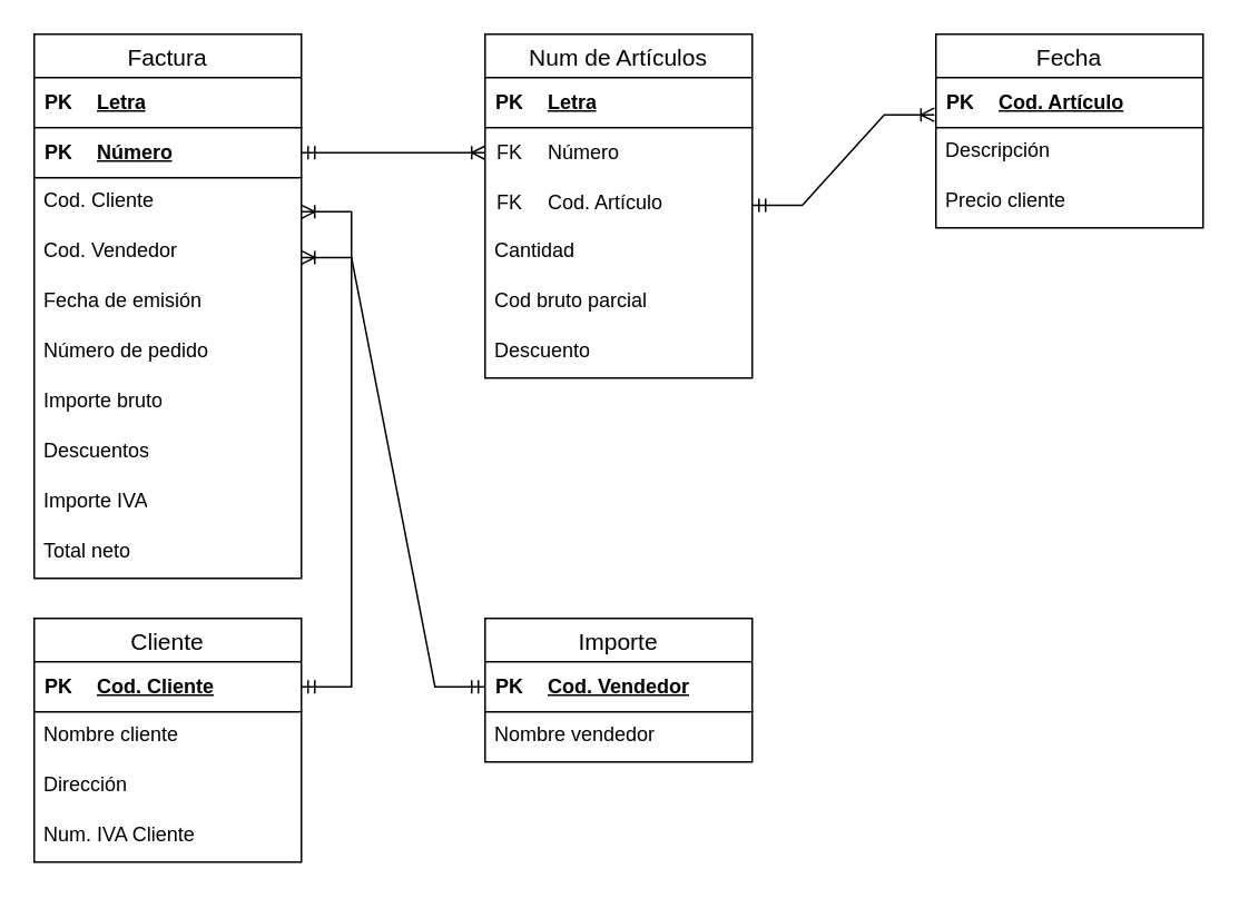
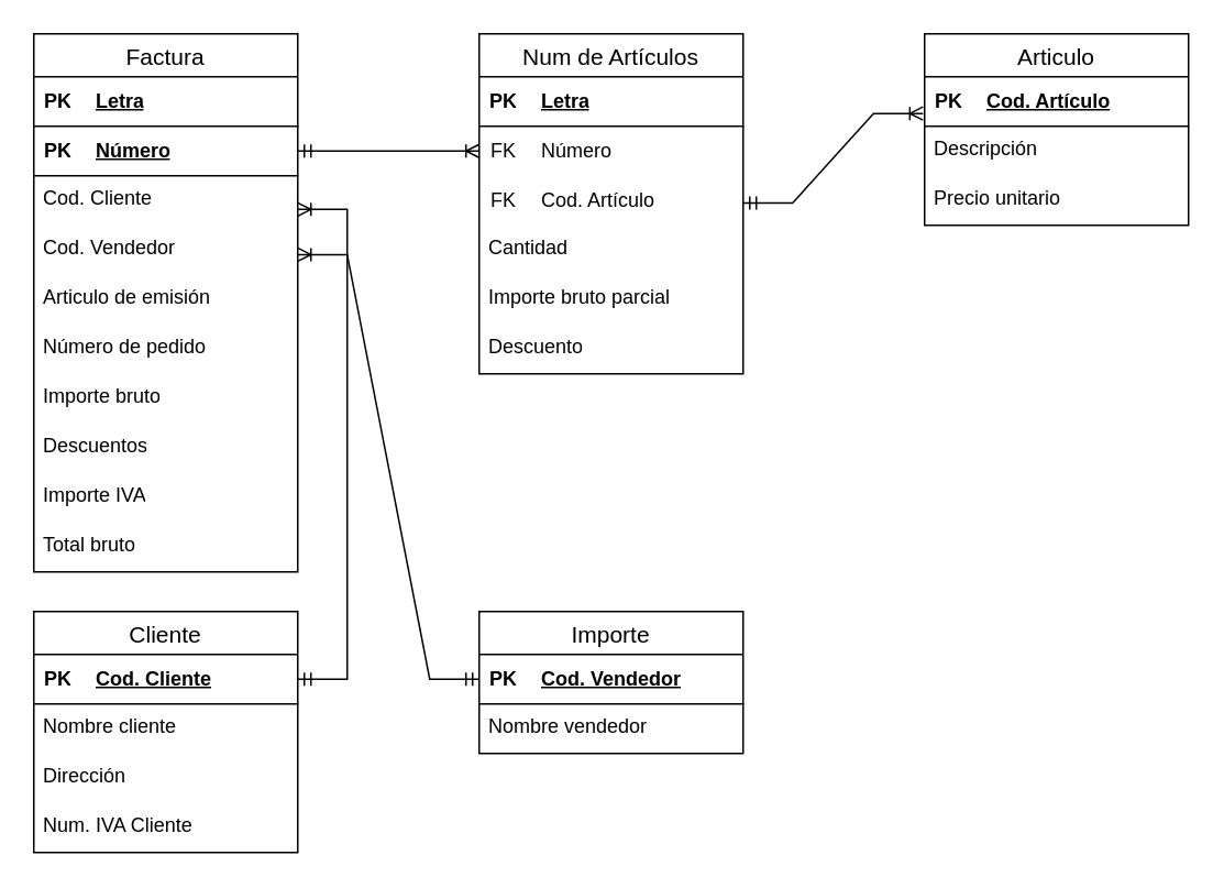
  <mxCell id="0" />
  <mxCell id="1" parent="0" />
  <mxCell id="2" value="" style="shape=tableRow;horizontal=0;startSize=0;swimlaneHead=0;swimlaneBody=0;fillColor=none;collapsible=0;dropTarget=0;points=[[0,0.5],[1,0.5]];portConstraint=eastwest;top=0;left=0;right=0;bottom=0;" parent="1" vertex="1"><mxGeometry x="20" y="230" width="180" height="50" as="geometry" /></mxCell>
  <mxCell id="3" value="" style="shape=partialRectangle;connectable=0;fillColor=none;top=0;left=0;bottom=0;right=0;editable=1;overflow=hidden;whiteSpace=wrap;html=1;" parent="2" vertex="1"><mxGeometry width="30" height="50" as="geometry"><mxRectangle width="30" height="50" as="alternateBounds" /></mxGeometry></mxCell>
  <mxCell id="4" value="Factura" style="swimlane;fontStyle=0;childLayout=stackLayout;horizontal=1;startSize=26;horizontalStack=0;resizeParent=1;resizeParentMax=0;resizeLast=0;collapsible=1;marginBottom=0;align=center;fontSize=14;" parent="1" vertex="1"><mxGeometry x="20" y="20" width="160" height="326" as="geometry" /></mxCell>
  <mxCell id="5" value="" style="shape=table;startSize=0;container=1;collapsible=1;childLayout=tableLayout;fixedRows=1;rowLines=0;fontStyle=0;align=center;resizeLast=1;strokeColor=none;fillColor=none;collapsible=0;" parent="4" vertex="1"><mxGeometry y="26" width="160" height="30" as="geometry" /></mxCell>
  <mxCell id="6" value="" style="shape=tableRow;horizontal=0;startSize=0;swimlaneHead=0;swimlaneBody=0;fillColor=none;collapsible=0;dropTarget=0;points=[[0,0.5],[1,0.5]];portConstraint=eastwest;top=0;left=0;right=0;bottom=1;" parent="5" vertex="1"><mxGeometry width="160" height="30" as="geometry" /></mxCell>
  <mxCell id="7" value="PK" style="shape=partialRectangle;connectable=0;fillColor=none;top=0;left=0;bottom=0;right=0;fontStyle=1;overflow=hidden;whiteSpace=wrap;html=1;" parent="6" vertex="1"><mxGeometry width="30" height="30" as="geometry"><mxRectangle width="30" height="30" as="alternateBounds" /></mxGeometry></mxCell>
  <mxCell id="8" value="Letra" style="shape=partialRectangle;connectable=0;fillColor=none;top=0;left=0;bottom=0;right=0;align=left;spacingLeft=6;fontStyle=5;overflow=hidden;whiteSpace=wrap;html=1;" parent="6" vertex="1"><mxGeometry x="30" width="130" height="30" as="geometry"><mxRectangle width="130" height="30" as="alternateBounds" /></mxGeometry></mxCell>
  <mxCell id="9" value="" style="shape=table;startSize=0;container=1;collapsible=1;childLayout=tableLayout;fixedRows=1;rowLines=0;fontStyle=0;align=center;resizeLast=1;strokeColor=none;fillColor=none;collapsible=0;" parent="4" vertex="1"><mxGeometry y="56" width="160" height="30" as="geometry" /></mxCell>
  <mxCell id="10" value="" style="shape=tableRow;horizontal=0;startSize=0;swimlaneHead=0;swimlaneBody=0;fillColor=none;collapsible=0;dropTarget=0;points=[[0,0.5],[1,0.5]];portConstraint=eastwest;top=0;left=0;right=0;bottom=1;" parent="9" vertex="1"><mxGeometry width="160" height="30" as="geometry" /></mxCell>
  <mxCell id="11" value="PK" style="shape=partialRectangle;connectable=0;fillColor=none;top=0;left=0;bottom=0;right=0;fontStyle=1;overflow=hidden;whiteSpace=wrap;html=1;" parent="10" vertex="1"><mxGeometry width="30" height="30" as="geometry"><mxRectangle width="30" height="30" as="alternateBounds" /></mxGeometry></mxCell>
  <mxCell id="12" value="Número" style="shape=partialRectangle;connectable=0;fillColor=none;top=0;left=0;bottom=0;right=0;align=left;spacingLeft=6;fontStyle=5;overflow=hidden;whiteSpace=wrap;html=1;" parent="10" vertex="1"><mxGeometry x="30" width="130" height="30" as="geometry"><mxRectangle width="130" height="30" as="alternateBounds" /></mxGeometry></mxCell>
  <mxCell id="13" value="Cod. Cliente" style="text;strokeColor=none;fillColor=none;spacingLeft=4;spacingRight=4;overflow=hidden;rotatable=0;points=[[0,0.5],[1,0.5]];portConstraint=eastwest;fontSize=12;whiteSpace=wrap;html=1;" parent="4" vertex="1"><mxGeometry y="86" width="160" height="30" as="geometry" /></mxCell>
  <mxCell id="14" value="Cod. Vendedor" style="text;strokeColor=none;fillColor=none;spacingLeft=4;spacingRight=4;overflow=hidden;rotatable=0;points=[[0,0.5],[1,0.5]];portConstraint=eastwest;fontSize=12;whiteSpace=wrap;html=1;" parent="4" vertex="1"><mxGeometry y="116" width="160" height="30" as="geometry" /></mxCell>
- <mxCell id="15" value="Fecha de emisión" style="text;strokeColor=none;fillColor=none;spacingLeft=4;spacingRight=4;overflow=hidden;rotatable=0;points=[[0,0.5],[1,0.5]];portConstraint=eastwest;fontSize=12;whiteSpace=wrap;html=1;" parent="4" vertex="1"><mxGeometry y="146" width="160" height="30" as="geometry" /></mxCell>
+ <mxCell id="15" value="Articulo de emisión" style="text;strokeColor=none;fillColor=none;spacingLeft=4;spacingRight=4;overflow=hidden;rotatable=0;points=[[0,0.5],[1,0.5]];portConstraint=eastwest;fontSize=12;whiteSpace=wrap;html=1;" parent="4" vertex="1"><mxGeometry y="146" width="160" height="30" as="geometry" /></mxCell>
  <mxCell id="16" value="Número de pedido" style="text;strokeColor=none;fillColor=none;spacingLeft=4;spacingRight=4;overflow=hidden;rotatable=0;points=[[0,0.5],[1,0.5]];portConstraint=eastwest;fontSize=12;whiteSpace=wrap;html=1;" parent="4" vertex="1"><mxGeometry y="176" width="160" height="30" as="geometry" /></mxCell>
  <mxCell id="17" value="Importe bruto" style="text;strokeColor=none;fillColor=none;spacingLeft=4;spacingRight=4;overflow=hidden;rotatable=0;points=[[0,0.5],[1,0.5]];portConstraint=eastwest;fontSize=12;whiteSpace=wrap;html=1;" parent="4" vertex="1"><mxGeometry y="206" width="160" height="30" as="geometry" /></mxCell>
  <mxCell id="18" value="Descuentos" style="text;strokeColor=none;fillColor=none;spacingLeft=4;spacingRight=4;overflow=hidden;rotatable=0;points=[[0,0.5],[1,0.5]];portConstraint=eastwest;fontSize=12;whiteSpace=wrap;html=1;" parent="4" vertex="1"><mxGeometry y="236" width="160" height="30" as="geometry" /></mxCell>
  <mxCell id="19" value="Importe IVA" style="text;strokeColor=none;fillColor=none;spacingLeft=4;spacingRight=4;overflow=hidden;rotatable=0;points=[[0,0.5],[1,0.5]];portConstraint=eastwest;fontSize=12;whiteSpace=wrap;html=1;" parent="4" vertex="1"><mxGeometry y="266" width="160" height="30" as="geometry" /></mxCell>
- <mxCell id="20" value="Total neto" style="text;strokeColor=none;fillColor=none;spacingLeft=4;spacingRight=4;overflow=hidden;rotatable=0;points=[[0,0.5],[1,0.5]];portConstraint=eastwest;fontSize=12;whiteSpace=wrap;html=1;" parent="4" vertex="1"><mxGeometry y="296" width="160" height="30" as="geometry" /></mxCell>
+ <mxCell id="20" value="Total bruto" style="text;strokeColor=none;fillColor=none;spacingLeft=4;spacingRight=4;overflow=hidden;rotatable=0;points=[[0,0.5],[1,0.5]];portConstraint=eastwest;fontSize=12;whiteSpace=wrap;html=1;" parent="4" vertex="1"><mxGeometry y="296" width="160" height="30" as="geometry" /></mxCell>
  <mxCell id="21" value="Cliente" style="swimlane;fontStyle=0;childLayout=stackLayout;horizontal=1;startSize=26;horizontalStack=0;resizeParent=1;resizeParentMax=0;resizeLast=0;collapsible=1;marginBottom=0;align=center;fontSize=14;" parent="1" vertex="1"><mxGeometry x="20" y="370" width="160" height="146" as="geometry" /></mxCell>
  <mxCell id="22" value="" style="shape=table;startSize=0;container=1;collapsible=1;childLayout=tableLayout;fixedRows=1;rowLines=0;fontStyle=0;align=center;resizeLast=1;strokeColor=none;fillColor=none;collapsible=0;" parent="21" vertex="1"><mxGeometry y="26" width="160" height="30" as="geometry" /></mxCell>
  <mxCell id="23" value="" style="shape=tableRow;horizontal=0;startSize=0;swimlaneHead=0;swimlaneBody=0;fillColor=none;collapsible=0;dropTarget=0;points=[[0,0.5],[1,0.5]];portConstraint=eastwest;top=0;left=0;right=0;bottom=1;" parent="22" vertex="1"><mxGeometry width="160" height="30" as="geometry" /></mxCell>
  <mxCell id="24" value="PK" style="shape=partialRectangle;connectable=0;fillColor=none;top=0;left=0;bottom=0;right=0;fontStyle=1;overflow=hidden;whiteSpace=wrap;html=1;" parent="23" vertex="1"><mxGeometry width="30" height="30" as="geometry"><mxRectangle width="30" height="30" as="alternateBounds" /></mxGeometry></mxCell>
  <mxCell id="25" value="Cod. Cliente" style="shape=partialRectangle;connectable=0;fillColor=none;top=0;left=0;bottom=0;right=0;align=left;spacingLeft=6;fontStyle=5;overflow=hidden;whiteSpace=wrap;html=1;" parent="23" vertex="1"><mxGeometry x="30" width="130" height="30" as="geometry"><mxRectangle width="130" height="30" as="alternateBounds" /></mxGeometry></mxCell>
  <mxCell id="26" value="Nombre cliente" style="text;strokeColor=none;fillColor=none;spacingLeft=4;spacingRight=4;overflow=hidden;rotatable=0;points=[[0,0.5],[1,0.5]];portConstraint=eastwest;fontSize=12;whiteSpace=wrap;html=1;" parent="21" vertex="1"><mxGeometry y="56" width="160" height="30" as="geometry" /></mxCell>
  <mxCell id="27" value="Dirección" style="text;strokeColor=none;fillColor=none;spacingLeft=4;spacingRight=4;overflow=hidden;rotatable=0;points=[[0,0.5],[1,0.5]];portConstraint=eastwest;fontSize=12;whiteSpace=wrap;html=1;" parent="21" vertex="1"><mxGeometry y="86" width="160" height="30" as="geometry" /></mxCell>
  <mxCell id="28" value="Num. IVA Cliente" style="text;strokeColor=none;fillColor=none;spacingLeft=4;spacingRight=4;overflow=hidden;rotatable=0;points=[[0,0.5],[1,0.5]];portConstraint=eastwest;fontSize=12;whiteSpace=wrap;html=1;" parent="21" vertex="1"><mxGeometry y="116" width="160" height="30" as="geometry" /></mxCell>
  <mxCell id="29" value="Num de Artículos" style="swimlane;fontStyle=0;childLayout=stackLayout;horizontal=1;startSize=26;horizontalStack=0;resizeParent=1;resizeParentMax=0;resizeLast=0;collapsible=1;marginBottom=0;align=center;fontSize=14;" parent="1" vertex="1"><mxGeometry x="290" y="20" width="160" height="206" as="geometry" /></mxCell>
  <mxCell id="30" value="" style="shape=table;startSize=0;container=1;collapsible=1;childLayout=tableLayout;fixedRows=1;rowLines=0;fontStyle=0;align=center;resizeLast=1;strokeColor=none;fillColor=none;collapsible=0;" parent="29" vertex="1"><mxGeometry y="26" width="160" height="30" as="geometry" /></mxCell>
  <mxCell id="31" value="" style="shape=tableRow;horizontal=0;startSize=0;swimlaneHead=0;swimlaneBody=0;fillColor=none;collapsible=0;dropTarget=0;points=[[0,0.5],[1,0.5]];portConstraint=eastwest;top=0;left=0;right=0;bottom=1;" parent="30" vertex="1"><mxGeometry width="160" height="30" as="geometry" /></mxCell>
  <mxCell id="32" value="PK" style="shape=partialRectangle;connectable=0;fillColor=none;top=0;left=0;bottom=0;right=0;fontStyle=1;overflow=hidden;whiteSpace=wrap;html=1;" parent="31" vertex="1"><mxGeometry width="30" height="30" as="geometry"><mxRectangle width="30" height="30" as="alternateBounds" /></mxGeometry></mxCell>
  <mxCell id="33" value="Letra" style="shape=partialRectangle;connectable=0;fillColor=none;top=0;left=0;bottom=0;right=0;align=left;spacingLeft=6;fontStyle=5;overflow=hidden;whiteSpace=wrap;html=1;" parent="31" vertex="1"><mxGeometry x="30" width="130" height="30" as="geometry"><mxRectangle width="130" height="30" as="alternateBounds" /></mxGeometry></mxCell>
  <mxCell id="34" value="" style="shape=table;startSize=0;container=1;collapsible=1;childLayout=tableLayout;fixedRows=1;rowLines=0;fontStyle=0;align=center;resizeLast=1;strokeColor=none;fillColor=none;collapsible=0;" parent="29" vertex="1"><mxGeometry y="56" width="160" height="30" as="geometry" /></mxCell>
  <mxCell id="35" value="" style="shape=tableRow;horizontal=0;startSize=0;swimlaneHead=0;swimlaneBody=0;fillColor=none;collapsible=0;dropTarget=0;points=[[0,0.5],[1,0.5]];portConstraint=eastwest;top=0;left=0;right=0;bottom=0;" parent="34" vertex="1"><mxGeometry width="160" height="30" as="geometry" /></mxCell>
  <mxCell id="36" value="FK" style="shape=partialRectangle;connectable=0;fillColor=none;top=0;left=0;bottom=0;right=0;fontStyle=0;overflow=hidden;whiteSpace=wrap;html=1;" parent="35" vertex="1"><mxGeometry width="30" height="30" as="geometry"><mxRectangle width="30" height="30" as="alternateBounds" /></mxGeometry></mxCell>
  <mxCell id="37" value="Número" style="shape=partialRectangle;connectable=0;fillColor=none;top=0;left=0;bottom=0;right=0;align=left;spacingLeft=6;fontStyle=0;overflow=hidden;whiteSpace=wrap;html=1;" parent="35" vertex="1"><mxGeometry x="30" width="130" height="30" as="geometry"><mxRectangle width="130" height="30" as="alternateBounds" /></mxGeometry></mxCell>
  <mxCell id="38" value="" style="shape=table;startSize=0;container=1;collapsible=1;childLayout=tableLayout;fixedRows=1;rowLines=0;fontStyle=0;align=center;resizeLast=1;strokeColor=none;fillColor=none;collapsible=0;" parent="29" vertex="1"><mxGeometry y="86" width="160" height="30" as="geometry" /></mxCell>
  <mxCell id="39" value="" style="shape=tableRow;horizontal=0;startSize=0;swimlaneHead=0;swimlaneBody=0;fillColor=none;collapsible=0;dropTarget=0;points=[[0,0.5],[1,0.5]];portConstraint=eastwest;top=0;left=0;right=0;bottom=0;" parent="38" vertex="1"><mxGeometry width="160" height="30" as="geometry" /></mxCell>
  <mxCell id="40" value="FK" style="shape=partialRectangle;connectable=0;fillColor=none;top=0;left=0;bottom=0;right=0;fontStyle=0;overflow=hidden;whiteSpace=wrap;html=1;" parent="39" vertex="1"><mxGeometry width="30" height="30" as="geometry"><mxRectangle width="30" height="30" as="alternateBounds" /></mxGeometry></mxCell>
  <mxCell id="41" value="Cod. Artículo" style="shape=partialRectangle;connectable=0;fillColor=none;top=0;left=0;bottom=0;right=0;align=left;spacingLeft=6;fontStyle=0;overflow=hidden;whiteSpace=wrap;html=1;" parent="39" vertex="1"><mxGeometry x="30" width="130" height="30" as="geometry"><mxRectangle width="130" height="30" as="alternateBounds" /></mxGeometry></mxCell>
  <mxCell id="42" value="Cantidad" style="text;strokeColor=none;fillColor=none;spacingLeft=4;spacingRight=4;overflow=hidden;rotatable=0;points=[[0,0.5],[1,0.5]];portConstraint=eastwest;fontSize=12;whiteSpace=wrap;html=1;" parent="29" vertex="1"><mxGeometry y="116" width="160" height="30" as="geometry" /></mxCell>
- <mxCell id="43" value="Cod bruto parcial" style="text;strokeColor=none;fillColor=none;spacingLeft=4;spacingRight=4;overflow=hidden;rotatable=0;points=[[0,0.5],[1,0.5]];portConstraint=eastwest;fontSize=12;whiteSpace=wrap;html=1;" parent="29" vertex="1"><mxGeometry y="146" width="160" height="30" as="geometry" /></mxCell>
+ <mxCell id="43" value="Importe bruto parcial" style="text;strokeColor=none;fillColor=none;spacingLeft=4;spacingRight=4;overflow=hidden;rotatable=0;points=[[0,0.5],[1,0.5]];portConstraint=eastwest;fontSize=12;whiteSpace=wrap;html=1;" parent="29" vertex="1"><mxGeometry y="146" width="160" height="30" as="geometry" /></mxCell>
  <mxCell id="44" value="Descuento" style="text;strokeColor=none;fillColor=none;spacingLeft=4;spacingRight=4;overflow=hidden;rotatable=0;points=[[0,0.5],[1,0.5]];portConstraint=eastwest;fontSize=12;whiteSpace=wrap;html=1;" parent="29" vertex="1"><mxGeometry y="176" width="160" height="30" as="geometry" /></mxCell>
  <mxCell id="45" value="Importe" style="swimlane;fontStyle=0;childLayout=stackLayout;horizontal=1;startSize=26;horizontalStack=0;resizeParent=1;resizeParentMax=0;resizeLast=0;collapsible=1;marginBottom=0;align=center;fontSize=14;" parent="1" vertex="1"><mxGeometry x="290" y="370" width="160" height="86" as="geometry" /></mxCell>
  <mxCell id="46" value="" style="shape=table;startSize=0;container=1;collapsible=1;childLayout=tableLayout;fixedRows=1;rowLines=0;fontStyle=0;align=center;resizeLast=1;strokeColor=none;fillColor=none;collapsible=0;" parent="45" vertex="1"><mxGeometry y="26" width="160" height="30" as="geometry" /></mxCell>
  <mxCell id="47" value="" style="shape=tableRow;horizontal=0;startSize=0;swimlaneHead=0;swimlaneBody=0;fillColor=none;collapsible=0;dropTarget=0;points=[[0,0.5],[1,0.5]];portConstraint=eastwest;top=0;left=0;right=0;bottom=1;" parent="46" vertex="1"><mxGeometry width="160" height="30" as="geometry" /></mxCell>
  <mxCell id="48" value="PK" style="shape=partialRectangle;connectable=0;fillColor=none;top=0;left=0;bottom=0;right=0;fontStyle=1;overflow=hidden;whiteSpace=wrap;html=1;" parent="47" vertex="1"><mxGeometry width="30" height="30" as="geometry"><mxRectangle width="30" height="30" as="alternateBounds" /></mxGeometry></mxCell>
  <mxCell id="49" value="Cod. Vendedor" style="shape=partialRectangle;connectable=0;fillColor=none;top=0;left=0;bottom=0;right=0;align=left;spacingLeft=6;fontStyle=5;overflow=hidden;whiteSpace=wrap;html=1;" parent="47" vertex="1"><mxGeometry x="30" width="130" height="30" as="geometry"><mxRectangle width="130" height="30" as="alternateBounds" /></mxGeometry></mxCell>
  <mxCell id="50" value="Nombre vendedor" style="text;strokeColor=none;fillColor=none;spacingLeft=4;spacingRight=4;overflow=hidden;rotatable=0;points=[[0,0.5],[1,0.5]];portConstraint=eastwest;fontSize=12;whiteSpace=wrap;html=1;" parent="45" vertex="1"><mxGeometry y="56" width="160" height="30" as="geometry" /></mxCell>
- <mxCell id="51" value="Fecha" style="swimlane;fontStyle=0;childLayout=stackLayout;horizontal=1;startSize=26;horizontalStack=0;resizeParent=1;resizeParentMax=0;resizeLast=0;collapsible=1;marginBottom=0;align=center;fontSize=14;" parent="1" vertex="1"><mxGeometry x="560" y="20" width="160" height="116" as="geometry" /></mxCell>
+ <mxCell id="51" value="Articulo" style="swimlane;fontStyle=0;childLayout=stackLayout;horizontal=1;startSize=26;horizontalStack=0;resizeParent=1;resizeParentMax=0;resizeLast=0;collapsible=1;marginBottom=0;align=center;fontSize=14;" parent="1" vertex="1"><mxGeometry x="560" y="20" width="160" height="116" as="geometry" /></mxCell>
  <mxCell id="52" value="" style="shape=table;startSize=0;container=1;collapsible=1;childLayout=tableLayout;fixedRows=1;rowLines=0;fontStyle=0;align=center;resizeLast=1;strokeColor=none;fillColor=none;collapsible=0;" parent="51" vertex="1"><mxGeometry y="26" width="160" height="30" as="geometry" /></mxCell>
  <mxCell id="53" value="" style="shape=tableRow;horizontal=0;startSize=0;swimlaneHead=0;swimlaneBody=0;fillColor=none;collapsible=0;dropTarget=0;points=[[0,0.5],[1,0.5]];portConstraint=eastwest;top=0;left=0;right=0;bottom=1;" parent="52" vertex="1"><mxGeometry width="160" height="30" as="geometry" /></mxCell>
  <mxCell id="54" value="PK" style="shape=partialRectangle;connectable=0;fillColor=none;top=0;left=0;bottom=0;right=0;fontStyle=1;overflow=hidden;whiteSpace=wrap;html=1;" parent="53" vertex="1"><mxGeometry width="30" height="30" as="geometry"><mxRectangle width="30" height="30" as="alternateBounds" /></mxGeometry></mxCell>
  <mxCell id="55" value="Cod. Artículo" style="shape=partialRectangle;connectable=0;fillColor=none;top=0;left=0;bottom=0;right=0;align=left;spacingLeft=6;fontStyle=5;overflow=hidden;whiteSpace=wrap;html=1;" parent="53" vertex="1"><mxGeometry x="30" width="130" height="30" as="geometry"><mxRectangle width="130" height="30" as="alternateBounds" /></mxGeometry></mxCell>
  <mxCell id="56" value="Descripción" style="text;strokeColor=none;fillColor=none;spacingLeft=4;spacingRight=4;overflow=hidden;rotatable=0;points=[[0,0.5],[1,0.5]];portConstraint=eastwest;fontSize=12;whiteSpace=wrap;html=1;" parent="51" vertex="1"><mxGeometry y="56" width="160" height="30" as="geometry" /></mxCell>
- <mxCell id="57" value="Precio cliente" style="text;strokeColor=none;fillColor=none;spacingLeft=4;spacingRight=4;overflow=hidden;rotatable=0;points=[[0,0.5],[1,0.5]];portConstraint=eastwest;fontSize=12;whiteSpace=wrap;html=1;" parent="51" vertex="1"><mxGeometry y="86" width="160" height="30" as="geometry" /></mxCell>
+ <mxCell id="57" value="Precio unitario" style="text;strokeColor=none;fillColor=none;spacingLeft=4;spacingRight=4;overflow=hidden;rotatable=0;points=[[0,0.5],[1,0.5]];portConstraint=eastwest;fontSize=12;whiteSpace=wrap;html=1;" parent="51" vertex="1"><mxGeometry y="86" width="160" height="30" as="geometry" /></mxCell>
  <mxCell id="58" value="" style="edgeStyle=entityRelationEdgeStyle;fontSize=12;html=1;endArrow=ERoneToMany;startArrow=ERmandOne;rounded=0;entryX=0;entryY=0.5;entryDx=0;entryDy=0;exitX=1;exitY=0.5;exitDx=0;exitDy=0;" parent="1" source="10" target="35" edge="1"><mxGeometry width="100" height="100" relative="1" as="geometry"><mxPoint x="260" y="360" as="sourcePoint" /><mxPoint x="360" y="260" as="targetPoint" /></mxGeometry></mxCell>
  <mxCell id="59" value="" style="edgeStyle=entityRelationEdgeStyle;fontSize=12;html=1;endArrow=ERmandOne;startArrow=ERoneToMany;rounded=0;entryX=0;entryY=0.5;entryDx=0;entryDy=0;exitX=1;exitY=0.5;exitDx=0;exitDy=0;startFill=0;endFill=0;" parent="1" target="47" edge="1"><mxGeometry width="100" height="100" relative="1" as="geometry"><mxPoint x="180" y="153.75" as="sourcePoint" /><mxPoint x="290" y="92.25" as="targetPoint" /></mxGeometry></mxCell>
  <mxCell id="60" value="" style="edgeStyle=entityRelationEdgeStyle;fontSize=12;html=1;endArrow=ERoneToMany;startArrow=ERmandOne;rounded=0;entryX=-0.006;entryY=0.743;entryDx=0;entryDy=0;exitX=1;exitY=0.5;exitDx=0;exitDy=0;entryPerimeter=0;" parent="1" target="53" edge="1"><mxGeometry width="100" height="100" relative="1" as="geometry"><mxPoint x="450" y="122.5" as="sourcePoint" /><mxPoint x="560" y="122.5" as="targetPoint" /></mxGeometry></mxCell>
  <mxCell id="61" value="" style="edgeStyle=entityRelationEdgeStyle;fontSize=12;html=1;endArrow=ERmandOne;startArrow=ERoneToMany;rounded=0;exitX=1;exitY=0.5;exitDx=0;exitDy=0;startFill=0;endFill=0;" edge="1" parent="1" target="23"><mxGeometry width="100" height="100" relative="1" as="geometry"><mxPoint x="180" y="126.38" as="sourcePoint" /><mxPoint x="290" y="383.63" as="targetPoint" /></mxGeometry></mxCell>
